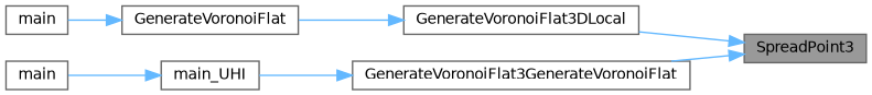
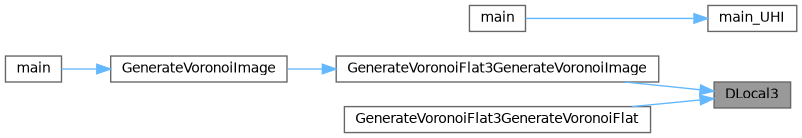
  digraph {
    rankdir=RL
    node [color=grey40 fillcolor=white fontname=Helvetica fontsize=10 shape=box style=filled]
    edge [color=steelblue1 dir=back fontname=Helvetica fontsize=10 labelfontname=Helvetica labelfontsize=10 style=solid]
-   n1 [color=gray40 fillcolor=grey60 fontcolor=black height=0.2 label=SpreadPoint3 width=0.4]
-   n2 [height=0.2 label=GenerateVoronoiFlat3DLocal width=0.4]
+   n1 [color=gray40 fillcolor=grey60 fontcolor=black height=0.2 label=DLocal3 width=0.4]
+   n2 [height=0.2 label=GenerateVoronoiFlat3GenerateVoronoiImage width=0.4]
    n3 [height=0.2 label=GenerateVoronoiFlat3GenerateVoronoiFlat width=0.4]
-   n4 [height=0.2 label=GenerateVoronoiFlat width=0.4]
+   n4 [height=0.2 label=GenerateVoronoiImage width=0.4]
    n5 [height=0.2 label=main_UHI width=0.4]
    n6 [height=0.2 label=main width=0.4]
    n7 [height=0.2 label=main width=0.4]
    n1 -> n2
    n1 -> n3
    n2 -> n4
-   n3 -> n5
    n4 -> n6
    n5 -> n7
  }
